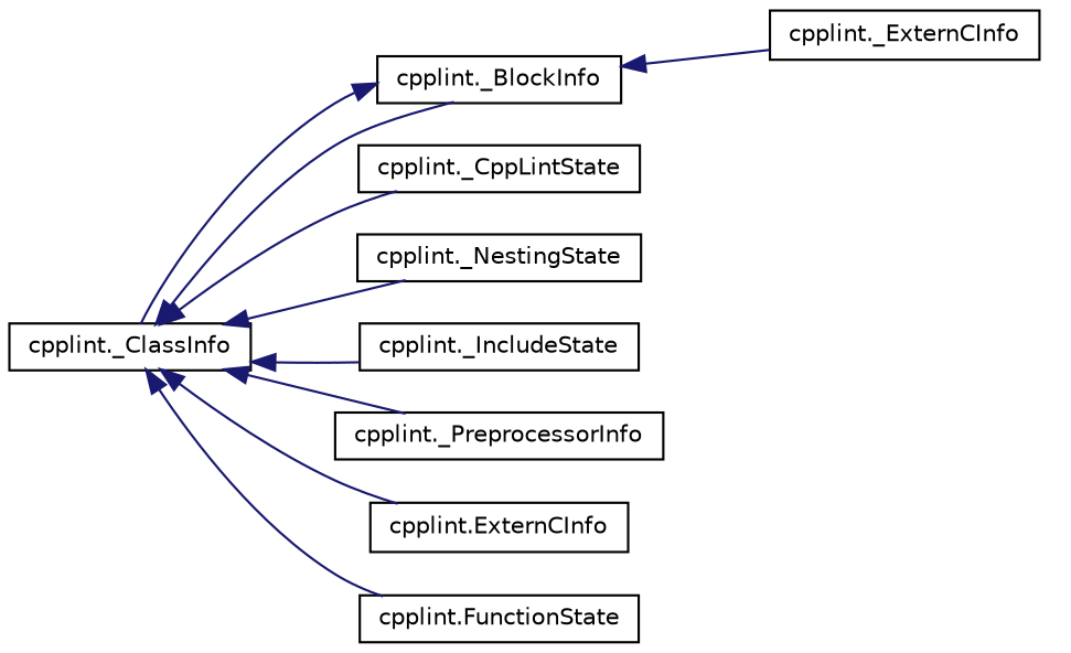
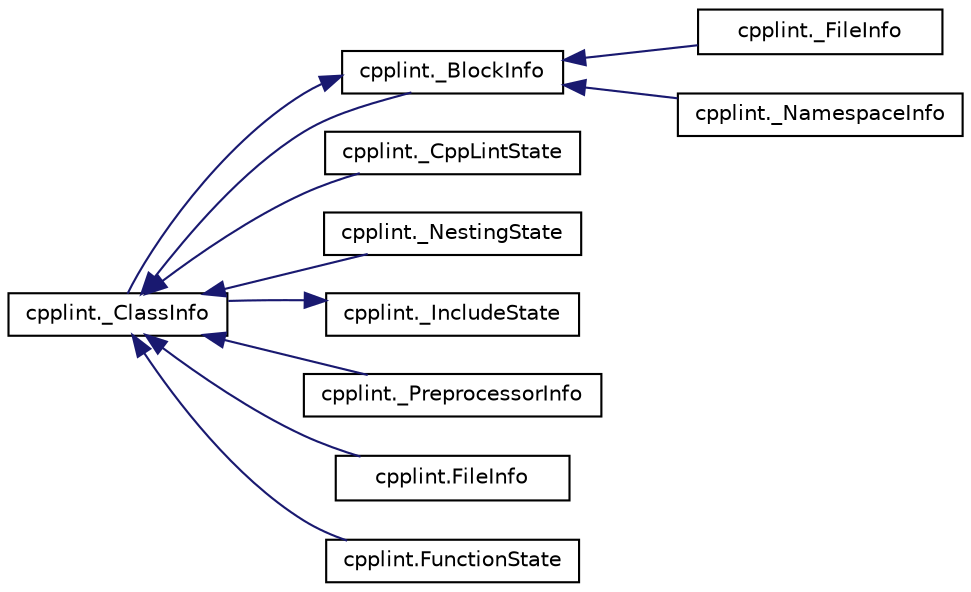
  digraph {
    rankdir=LR
    node [color=black fillcolor=white fontname=Helvetica fontsize=10 shape=record style=filled]
    edge [color=midnightblue dir=back fontname=Helvetica fontsize=10 labelfontname=Helvetica labelfontsize=10 style=solid]
    n1 [height=0.2 label="cpplint._ClassInfo" width=0.4]
    n2 [height=0.2 label="cpplint._BlockInfo" width=0.4]
    n3 [height=0.2 label="cpplint._CppLintState" width=0.4]
    n4 [height=0.2 label="cpplint._NestingState" width=0.4]
    n5 [height=0.2 label="cpplint._IncludeState" width=0.4]
    n6 [height=0.2 label="cpplint._PreprocessorInfo" width=0.4]
-   n7 [height=0.2 label="cpplint.ExternCInfo" width=0.4]
+   n7 [height=0.2 label="cpplint.FileInfo" width=0.4]
    n8 [height=0.2 label="cpplint.FunctionState" width=0.4]
-   n9 [height=0.2 label="cpplint._ExternCInfo" width=0.4]
+   n9 [height=0.2 label="cpplint._FileInfo" width=0.4]
+   n10 [height=0.2 label="cpplint._NamespaceInfo" width=0.4]
    n1 -> n2
    n1 -> n3
    n1 -> n4
-   n1 -> n5
+   n5 -> n1
    n1 -> n6
    n1 -> n7
    n1 -> n8
    n2 -> n1
    n2 -> n9
+   n2 -> n10
  }
